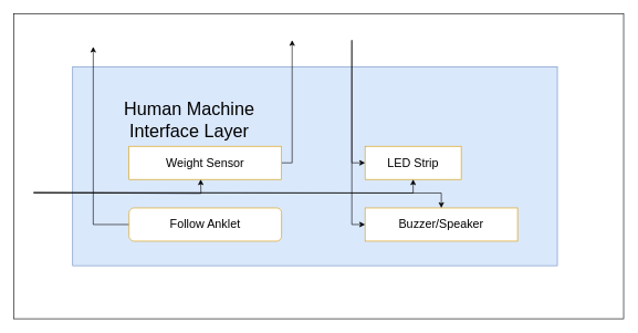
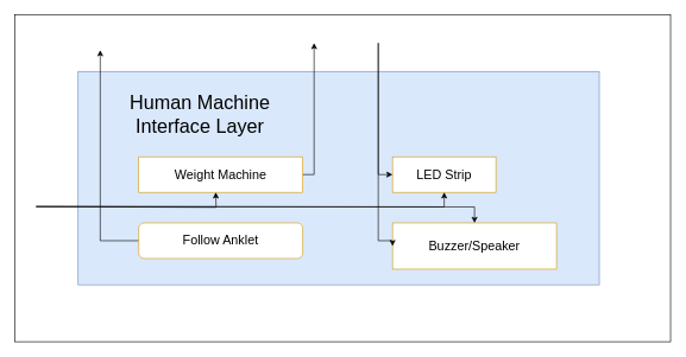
  <mxCell id="0" />
  <mxCell id="1" parent="0" />
  <mxCell id="2" value="" style="rounded=0;whiteSpace=wrap;html=1;fontSize=14;" parent="1" vertex="1"><mxGeometry x="20" y="20" width="920" height="460" as="geometry" /></mxCell>
  <mxCell id="3" value="" style="rounded=0;whiteSpace=wrap;html=1;fillColor=#dae8fc;strokeColor=#6c8ebf;" parent="1" vertex="1"><mxGeometry x="109" y="100" width="731" height="300" as="geometry" /></mxCell>
- <mxCell id="4" value="Human Machine Interface Layer" style="text;html=1;strokeColor=none;fillColor=none;align=center;verticalAlign=middle;whiteSpace=wrap;rounded=0;fontSize=27;" parent="1" vertex="1"><mxGeometry x="135" y="150" width="300" height="60" as="geometry" /></mxCell>
+ <mxCell id="4" value="Human Machine Interface Layer" style="text;html=1;strokeColor=none;fillColor=none;align=center;verticalAlign=middle;whiteSpace=wrap;rounded=0;fontSize=27;" parent="1" vertex="1"><mxGeometry x="130" y="130" width="300" height="60" as="geometry" /></mxCell>
  <mxCell id="5" value="LED Strip" style="rounded=0;whiteSpace=wrap;html=1;fontSize=18;fillColor=#FFFFFF;strokeColor=#d79b00;" parent="1" vertex="1"><mxGeometry x="550" y="220" width="145" height="50" as="geometry" /></mxCell>
  <mxCell id="6" style="edgeStyle=orthogonalEdgeStyle;rounded=0;orthogonalLoop=1;jettySize=auto;html=1;exitX=1;exitY=0.5;exitDx=0;exitDy=0;" parent="1" source="7" edge="1"><mxGeometry relative="1" as="geometry"><mxPoint x="440" y="60" as="targetPoint" /><Array as="points"><mxPoint x="440" y="245" /></Array></mxGeometry></mxCell>
- <mxCell id="7" value="Weight Sensor" style="rounded=0;whiteSpace=wrap;html=1;fontSize=18;fillColor=#FFFFFF;strokeColor=#d79b00;" parent="1" vertex="1"><mxGeometry x="194" y="220" width="230" height="50" as="geometry" /></mxCell>
- <mxCell id="8" value="&lt;div&gt;Buzzer/Speaker&lt;/div&gt;" style="rounded=0;whiteSpace=wrap;html=1;fontSize=18;fillColor=#FFFFFF;strokeColor=#d79b00;" parent="1" vertex="1"><mxGeometry x="550" y="313" width="230" height="50" as="geometry" /></mxCell>
+ <mxCell id="7" value="Weight Machine" style="rounded=0;whiteSpace=wrap;html=1;fontSize=18;fillColor=#FFFFFF;strokeColor=#d79b00;" parent="1" vertex="1"><mxGeometry x="194" y="220" width="230" height="50" as="geometry" /></mxCell>
+ <mxCell id="8" value="&lt;div&gt;Buzzer/Speaker&lt;/div&gt;" style="rounded=0;whiteSpace=wrap;html=1;fontSize=18;fillColor=#FFFFFF;strokeColor=#d79b00;" parent="1" vertex="1"><mxGeometry x="550" y="313" width="230" height="65" as="geometry" /></mxCell>
  <mxCell id="9" style="edgeStyle=orthogonalEdgeStyle;rounded=0;orthogonalLoop=1;jettySize=auto;html=1;entryX=0.5;entryY=1;entryDx=0;entryDy=0;" parent="1" source="10" edge="1"><mxGeometry relative="1" as="geometry"><mxPoint x="140" y="70" as="targetPoint" /><Array as="points"><mxPoint x="140" y="338" /></Array></mxGeometry></mxCell>
  <mxCell id="10" value="Follow Anklet" style="whiteSpace=wrap;html=1;fontSize=18;fillColor=#FFFFFF;strokeColor=#d79b00;rounded=1;" parent="1" vertex="1"><mxGeometry x="194" y="313" width="230" height="50" as="geometry" /></mxCell>
  <mxCell id="11" style="edgeStyle=orthogonalEdgeStyle;rounded=0;orthogonalLoop=1;jettySize=auto;html=1;entryX=0;entryY=0.5;entryDx=0;entryDy=0;" parent="1" target="5" edge="1"><mxGeometry relative="1" as="geometry"><mxPoint x="530" y="60" as="sourcePoint" /><Array as="points"><mxPoint x="530" y="245" /></Array></mxGeometry></mxCell>
  <mxCell id="12" style="edgeStyle=orthogonalEdgeStyle;rounded=0;orthogonalLoop=1;jettySize=auto;html=1;entryX=0;entryY=0.5;entryDx=0;entryDy=0;" parent="1" target="8" edge="1"><mxGeometry relative="1" as="geometry"><mxPoint x="530" y="60" as="sourcePoint" /><Array as="points"><mxPoint x="530" y="338" /></Array></mxGeometry></mxCell>
  <mxCell id="13" style="edgeStyle=orthogonalEdgeStyle;rounded=0;orthogonalLoop=1;jettySize=auto;html=1;" parent="1" edge="1"><mxGeometry relative="1" as="geometry"><mxPoint x="50" y="290" as="sourcePoint" /><mxPoint x="302" y="270" as="targetPoint" /></mxGeometry></mxCell>
  <mxCell id="14" style="edgeStyle=orthogonalEdgeStyle;rounded=0;orthogonalLoop=1;jettySize=auto;html=1;entryX=0.5;entryY=1;entryDx=0;entryDy=0;" parent="1" target="5" edge="1"><mxGeometry relative="1" as="geometry"><mxPoint x="50" y="290" as="sourcePoint" /></mxGeometry></mxCell>
  <mxCell id="15" style="edgeStyle=orthogonalEdgeStyle;rounded=0;orthogonalLoop=1;jettySize=auto;html=1;" parent="1" target="8" edge="1"><mxGeometry relative="1" as="geometry"><mxPoint x="50" y="290" as="sourcePoint" /></mxGeometry></mxCell>
  <mxCell id="16" style="edgeStyle=orthogonalEdgeStyle;rounded=0;orthogonalLoop=1;jettySize=auto;html=1;exitX=0.5;exitY=1;exitDx=0;exitDy=0;" parent="1" source="2" target="2" edge="1"><mxGeometry relative="1" as="geometry" /></mxCell>
